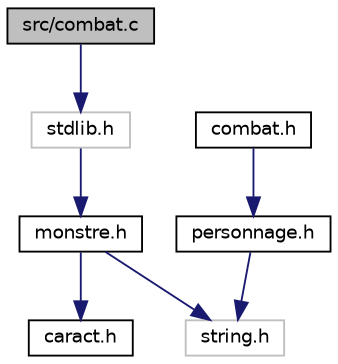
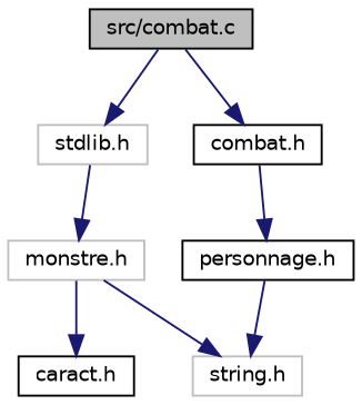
  digraph {
    node [color=black fillcolor=white fontname=Helvetica fontsize=10 shape=record style=filled]
    edge [color=midnightblue fontname=Helvetica fontsize=10 labelfontname=Helvetica labelfontsize=10 style=solid]
    n1 [fillcolor=grey75 fontcolor=black height=0.2 label="src/combat.c" width=0.4]
    n2 [color=grey75 height=0.2 label="stdlib.h" width=0.4]
    n3 [height=0.2 label="combat.h" width=0.4]
-   n4 [height=0.2 label="monstre.h" width=0.4]
+   n4 [color=grey75 height=0.2 label="monstre.h" width=0.4]
    n5 [height=0.2 label="personnage.h" width=0.4]
    n6 [color=grey75 height=0.2 label="string.h" width=0.4]
    n7 [height=0.2 label="caract.h" width=0.4]
    n1 -> n2
+   n1 -> n3
    n2 -> n4
    n3 -> n5
    n4 -> n6
    n4 -> n7
    n5 -> n6
  }
